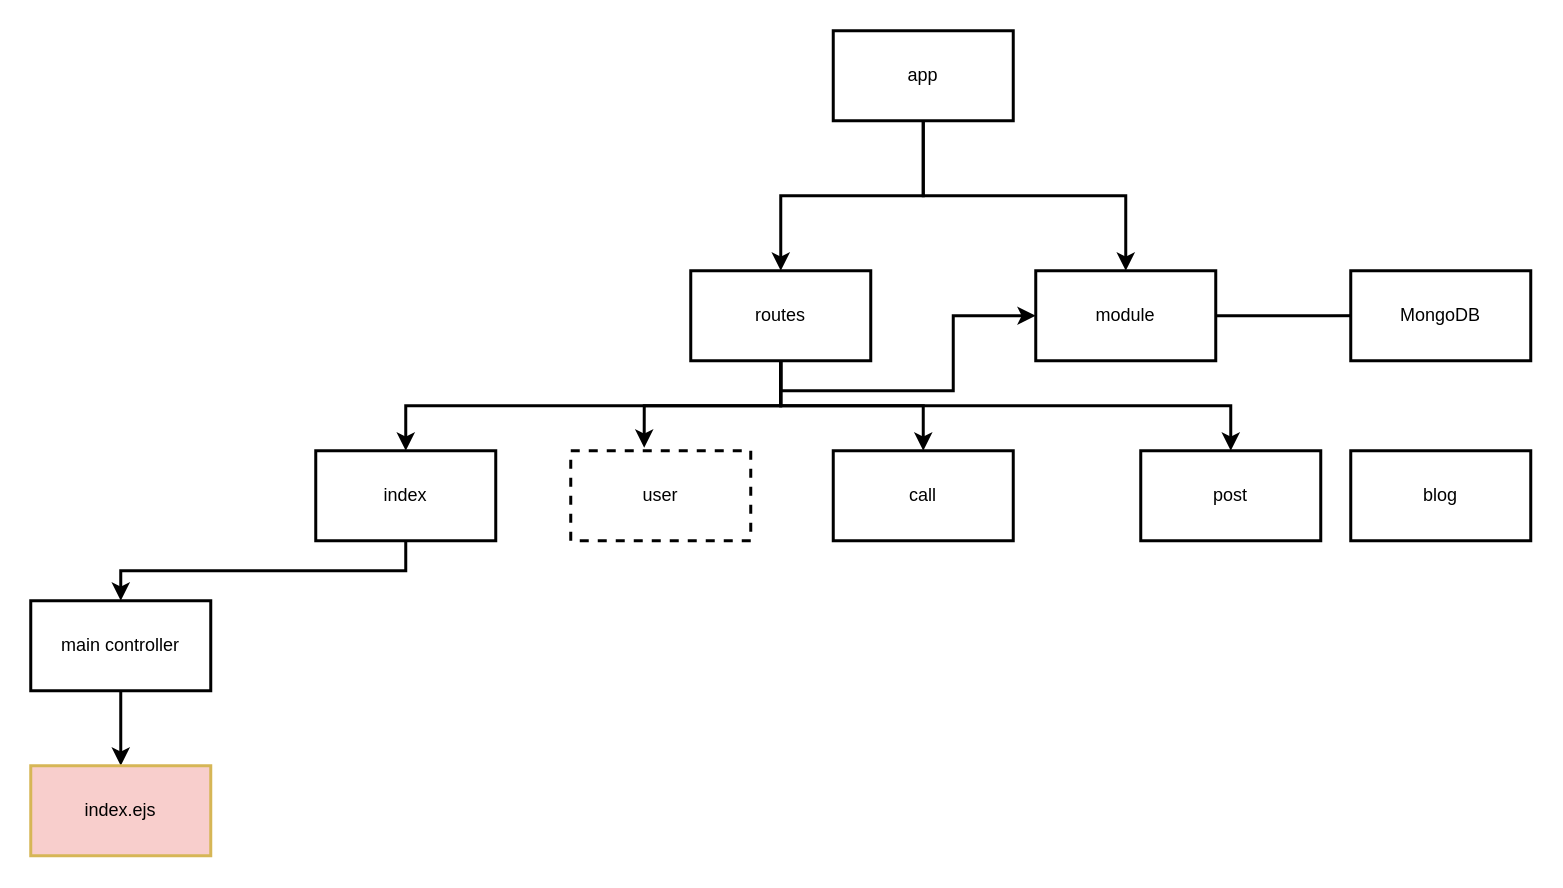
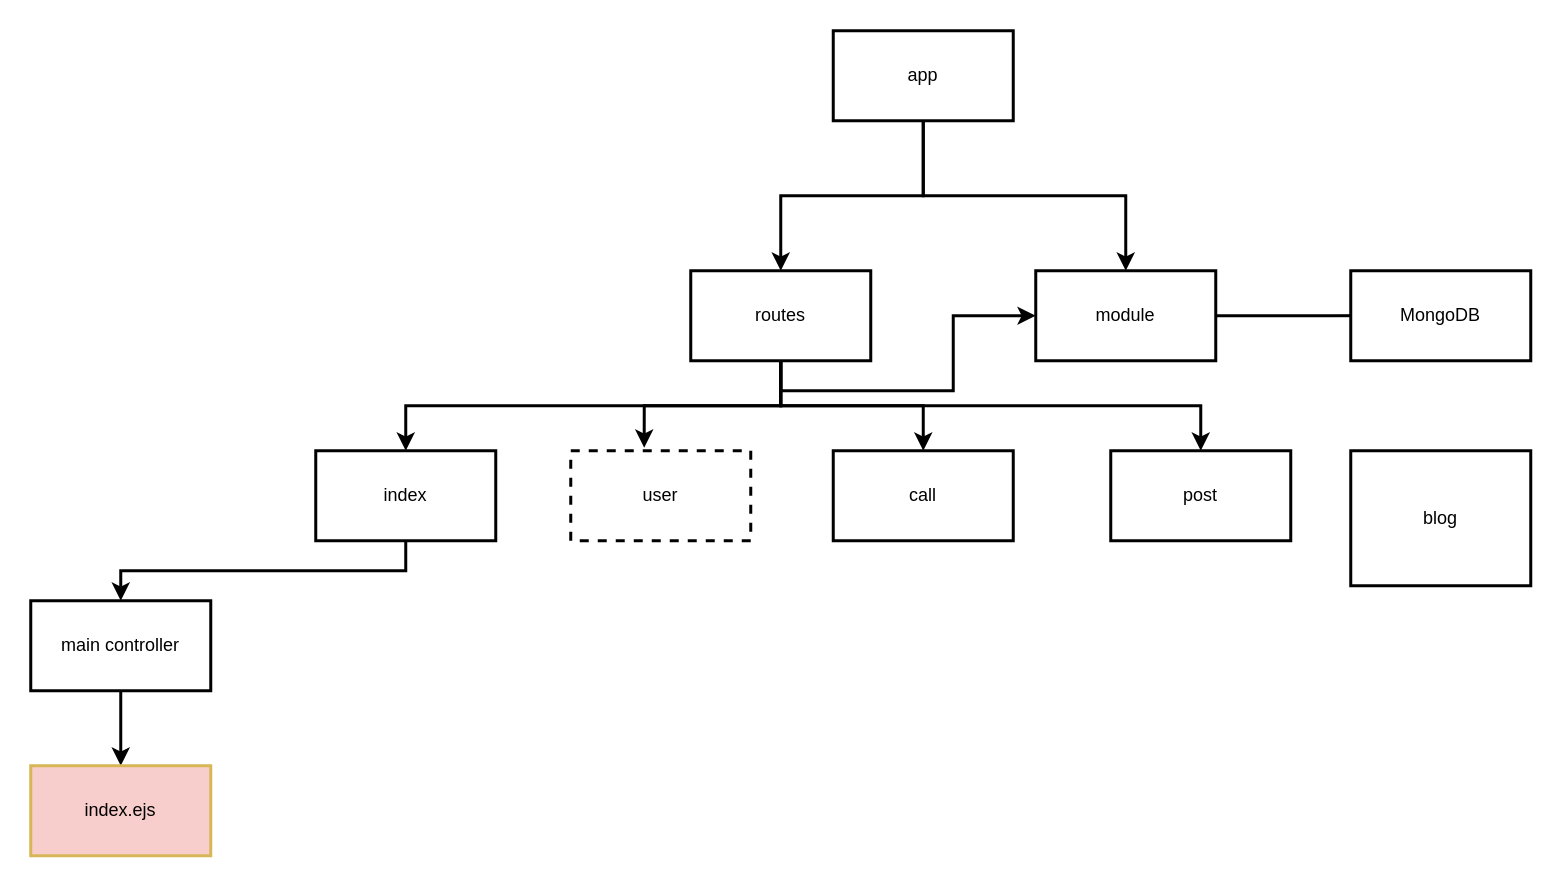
  <mxCell id="0" />
  <mxCell id="1" parent="0" />
  <mxCell id="2" style="edgeStyle=orthogonalEdgeStyle;rounded=0;orthogonalLoop=1;jettySize=auto;html=1;exitX=0.5;exitY=1;exitDx=0;exitDy=0;strokeWidth=2;" edge="1" parent="1" source="4" target="10"><mxGeometry relative="1" as="geometry" /></mxCell>
  <mxCell id="3" style="edgeStyle=orthogonalEdgeStyle;rounded=0;orthogonalLoop=1;jettySize=auto;html=1;exitX=0.5;exitY=1;exitDx=0;exitDy=0;entryX=0.5;entryY=0;entryDx=0;entryDy=0;strokeWidth=2;" edge="1" parent="1" source="4" target="18"><mxGeometry relative="1" as="geometry" /></mxCell>
  <mxCell id="4" value="app" style="rounded=0;whiteSpace=wrap;html=1;strokeWidth=2;" vertex="1" parent="1"><mxGeometry x="555" y="20" width="120" height="60" as="geometry" /></mxCell>
  <mxCell id="5" style="edgeStyle=orthogonalEdgeStyle;rounded=0;orthogonalLoop=1;jettySize=auto;html=1;exitX=0.5;exitY=1;exitDx=0;exitDy=0;entryX=0.5;entryY=0;entryDx=0;entryDy=0;strokeWidth=2;" edge="1" parent="1" source="10" target="12"><mxGeometry relative="1" as="geometry" /></mxCell>
  <mxCell id="6" style="edgeStyle=orthogonalEdgeStyle;rounded=0;orthogonalLoop=1;jettySize=auto;html=1;exitX=0.5;exitY=1;exitDx=0;exitDy=0;entryX=0.408;entryY=-0.033;entryDx=0;entryDy=0;entryPerimeter=0;strokeWidth=2;" edge="1" parent="1" source="10" target="13"><mxGeometry relative="1" as="geometry" /></mxCell>
  <mxCell id="7" style="edgeStyle=orthogonalEdgeStyle;rounded=0;orthogonalLoop=1;jettySize=auto;html=1;exitX=0.5;exitY=1;exitDx=0;exitDy=0;entryX=0.5;entryY=0;entryDx=0;entryDy=0;strokeWidth=2;" edge="1" parent="1" source="10" target="14"><mxGeometry relative="1" as="geometry" /></mxCell>
  <mxCell id="8" style="edgeStyle=orthogonalEdgeStyle;rounded=0;orthogonalLoop=1;jettySize=auto;html=1;exitX=0.5;exitY=1;exitDx=0;exitDy=0;entryX=0.5;entryY=0;entryDx=0;entryDy=0;strokeWidth=2;" edge="1" parent="1" source="10" target="16"><mxGeometry relative="1" as="geometry" /></mxCell>
  <mxCell id="9" style="edgeStyle=orthogonalEdgeStyle;rounded=0;orthogonalLoop=1;jettySize=auto;html=1;exitX=0.5;exitY=1;exitDx=0;exitDy=0;strokeWidth=2;" edge="1" parent="1" source="10" target="18"><mxGeometry relative="1" as="geometry" /></mxCell>
  <mxCell id="10" value="routes" style="rounded=0;whiteSpace=wrap;html=1;strokeWidth=2;" vertex="1" parent="1"><mxGeometry x="460" y="180" width="120" height="60" as="geometry" /></mxCell>
  <mxCell id="11" style="edgeStyle=orthogonalEdgeStyle;rounded=0;orthogonalLoop=1;jettySize=auto;html=1;exitX=0.5;exitY=1;exitDx=0;exitDy=0;entryX=0.5;entryY=0;entryDx=0;entryDy=0;strokeWidth=2;" edge="1" parent="1" source="12" target="21"><mxGeometry relative="1" as="geometry" /></mxCell>
  <mxCell id="12" value="index" style="rounded=0;whiteSpace=wrap;html=1;strokeWidth=2;" vertex="1" parent="1"><mxGeometry x="210" y="300" width="120" height="60" as="geometry" /></mxCell>
  <mxCell id="13" value="user" style="rounded=0;whiteSpace=wrap;html=1;strokeWidth=2;dashed=1;" vertex="1" parent="1"><mxGeometry x="380" y="300" width="120" height="60" as="geometry" /></mxCell>
  <mxCell id="14" value="call" style="rounded=0;whiteSpace=wrap;html=1;strokeWidth=2;" vertex="1" parent="1"><mxGeometry x="555" y="300" width="120" height="60" as="geometry" /></mxCell>
- <mxCell id="15" value="blog" style="rounded=0;whiteSpace=wrap;html=1;strokeWidth=2;" vertex="1" parent="1"><mxGeometry x="900" y="300" width="120" height="60" as="geometry" /></mxCell>
- <mxCell id="16" value="post" style="rounded=0;whiteSpace=wrap;html=1;strokeWidth=2;" vertex="1" parent="1"><mxGeometry x="760" y="300" width="120" height="60" as="geometry" /></mxCell>
+ <mxCell id="15" value="blog" style="rounded=0;whiteSpace=wrap;html=1;strokeWidth=2;" vertex="1" parent="1"><mxGeometry x="900" y="300" width="120" height="90" as="geometry" /></mxCell>
+ <mxCell id="16" value="post" style="rounded=0;whiteSpace=wrap;html=1;strokeWidth=2;" vertex="1" parent="1"><mxGeometry x="740" y="300" width="120" height="60" as="geometry" /></mxCell>
  <mxCell id="17" style="edgeStyle=orthogonalEdgeStyle;rounded=0;orthogonalLoop=1;jettySize=auto;html=1;exitX=1;exitY=0.5;exitDx=0;exitDy=0;strokeWidth=2;" edge="1" parent="1" source="18"><mxGeometry relative="1" as="geometry"><mxPoint x="960" y="209.765" as="targetPoint" /></mxGeometry></mxCell>
  <mxCell id="18" value="module" style="rounded=0;whiteSpace=wrap;html=1;strokeWidth=2;" vertex="1" parent="1"><mxGeometry x="690" y="180" width="120" height="60" as="geometry" /></mxCell>
  <mxCell id="19" value="MongoDB" style="rounded=0;whiteSpace=wrap;html=1;strokeWidth=2;" vertex="1" parent="1"><mxGeometry x="900" y="180" width="120" height="60" as="geometry" /></mxCell>
  <mxCell id="20" style="edgeStyle=orthogonalEdgeStyle;rounded=0;orthogonalLoop=1;jettySize=auto;html=1;exitX=0.5;exitY=1;exitDx=0;exitDy=0;entryX=0.5;entryY=0;entryDx=0;entryDy=0;strokeWidth=2;" edge="1" parent="1" source="21" target="22"><mxGeometry relative="1" as="geometry" /></mxCell>
  <mxCell id="21" value="main controller" style="rounded=0;whiteSpace=wrap;html=1;strokeWidth=2;" vertex="1" parent="1"><mxGeometry x="20" y="400" width="120" height="60" as="geometry" /></mxCell>
  <mxCell id="22" value="index.ejs" style="rounded=0;whiteSpace=wrap;html=1;strokeWidth=2;fillColor=#f8cecc;strokeColor=#d6b656;" vertex="1" parent="1"><mxGeometry x="20" y="510" width="120" height="60" as="geometry" /></mxCell>
